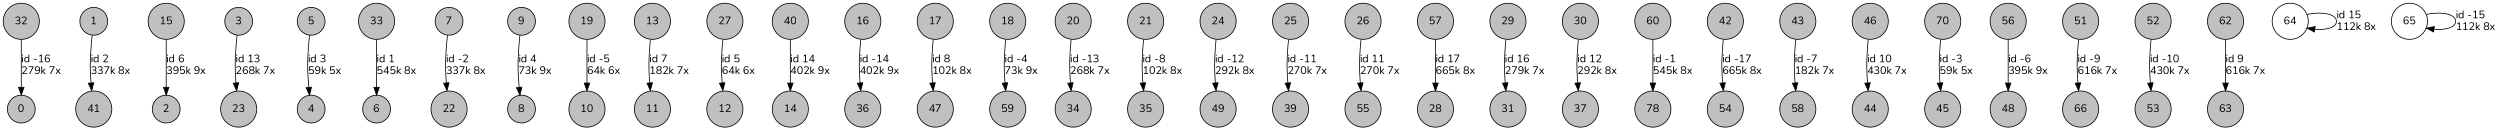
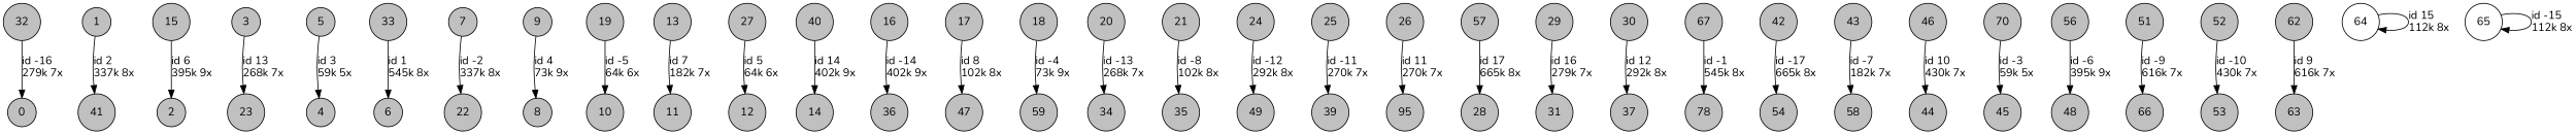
  digraph {
    fontname=Nunito
    nodesep=0.5
    node [fillcolor=grey fontname=Nunito shape=circle style=filled]
    edge [color=black fontname=Nunito]
    0 [height=0.3]
    1 [height=0.3]
    41 [height=0.3]
    2 [height=0.3]
    3 [height=0.3]
    23 [height=0.3]
    4 [height=0.3]
    5 [height=0.3]
    6 [height=0.3]
    7 [height=0.3]
    22 [height=0.3]
    8 [height=0.3]
    9 [height=0.3]
    10 [height=0.3]
    11 [height=0.3]
    12 [height=0.3]
    13 [height=0.3]
    14 [height=0.3]
    15 [height=0.3]
    16 [height=0.3]
    36 [height=0.3]
    17 [height=0.3]
    47 [height=0.3]
    18 [height=0.3]
    59 [height=0.3]
    19 [height=0.3]
    20 [height=0.3]
    34 [height=0.3]
    21 [height=0.3]
    35 [height=0.3]
    24 [height=0.3]
    49 [height=0.3]
    25 [height=0.3]
    39 [height=0.3]
    26 [height=0.3]
-   55 [height=0.3]
+   55 [height=0.3 label=95]
    27 [height=0.3]
    28 [height=0.3]
    29 [height=0.3]
    31 [height=0.3]
    30 [height=0.3]
    37 [height=0.3]
    32 [height=0.3]
    33 [height=0.3]
    n45 [height=0.3 label=78]
    40 [height=0.3]
    42 [height=0.3]
    54 [height=0.3]
    43 [height=0.3]
    58 [height=0.3]
    44 [height=0.3]
    45 [height=0.3]
    46 [height=0.3]
    48 [height=0.3]
    n55 [height=0.3 label=70]
    51 [height=0.3]
    n57 [height=0.3 label=66]
    52 [height=0.3]
    53 [height=0.3]
    56 [height=0.3]
    57 [height=0.3]
-   60 [height=0.3]
+   60 [height=0.3 label=67]
    62 [height=0.3]
    63 [height=0.3]
    64 [height=0.3 fillcolor="" style=""]
    65 [height=0.3 fillcolor="" style=""]
    1 -> 41 [label="id 2\l337k 8x"]
    3 -> 23 [label="id 13\l268k 7x"]
    5 -> 4 [label="id 3\l59k 5x"]
    7 -> 22 [label="id -2\l337k 8x"]
    9 -> 8 [label="id 4\l73k 9x"]
    13 -> 11 [label="id 7\l182k 7x"]
    15 -> 2 [label="id 6\l395k 9x"]
    16 -> 36 [label="id -14\l402k 9x"]
    17 -> 47 [label="id 8\l102k 8x"]
    18 -> 59 [label="id -4\l73k 9x"]
    19 -> 10 [label="id -5\l64k 6x"]
    20 -> 34 [label="id -13\l268k 7x"]
    21 -> 35 [label="id -8\l102k 8x"]
    24 -> 49 [label="id -12\l292k 8x"]
    25 -> 39 [label="id -11\l270k 7x"]
    26 -> 55 [label="id 11\l270k 7x"]
    27 -> 12 [label="id 5\l64k 6x"]
    29 -> 31 [label="id 16\l279k 7x"]
    30 -> 37 [label="id 12\l292k 8x"]
    32 -> 0 [label="id -16\l279k 7x"]
    33 -> 6 [label="id 1\l545k 8x"]
    40 -> 14 [label="id 14\l402k 9x"]
    42 -> 54 [label="id -17\l665k 8x"]
    43 -> 58 [label="id -7\l182k 7x"]
    46 -> 44 [label="id 10\l430k 7x"]
    n55 -> 45 [label="id -3\l59k 5x"]
    51 -> n57 [label="id -9\l616k 7x"]
    52 -> 53 [label="id -10\l430k 7x"]
    56 -> 48 [label="id -6\l395k 9x"]
    57 -> 28 [label="id 17\l665k 8x"]
    60 -> n45 [label="id -1\l545k 8x"]
    62 -> 63 [label="id 9\l616k 7x"]
    64 -> 64 [label="id 15\l112k 8x"]
    65 -> 65 [label="id -15\l112k 8x"]
  }
